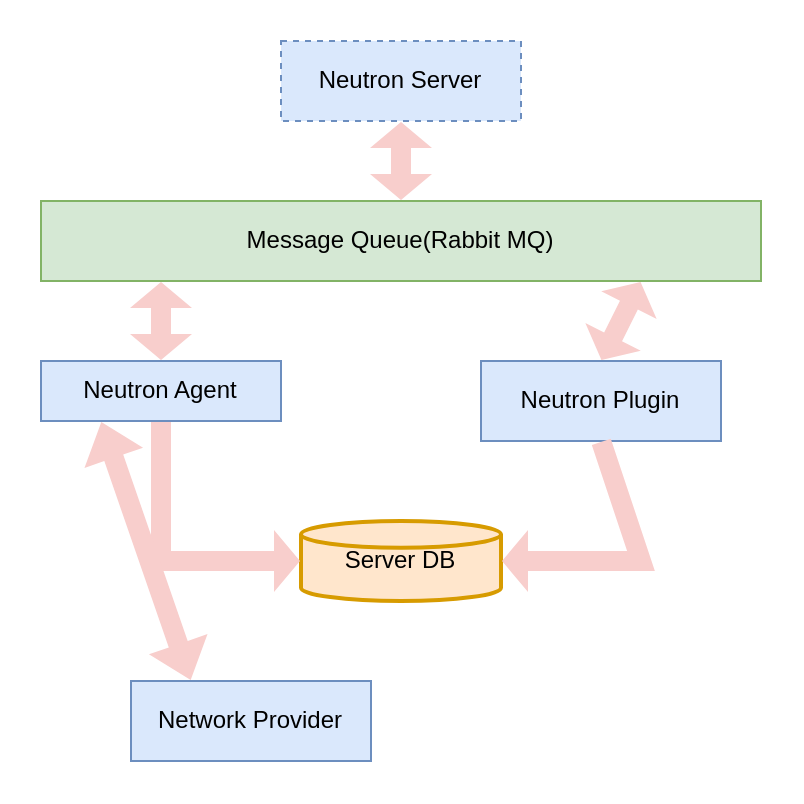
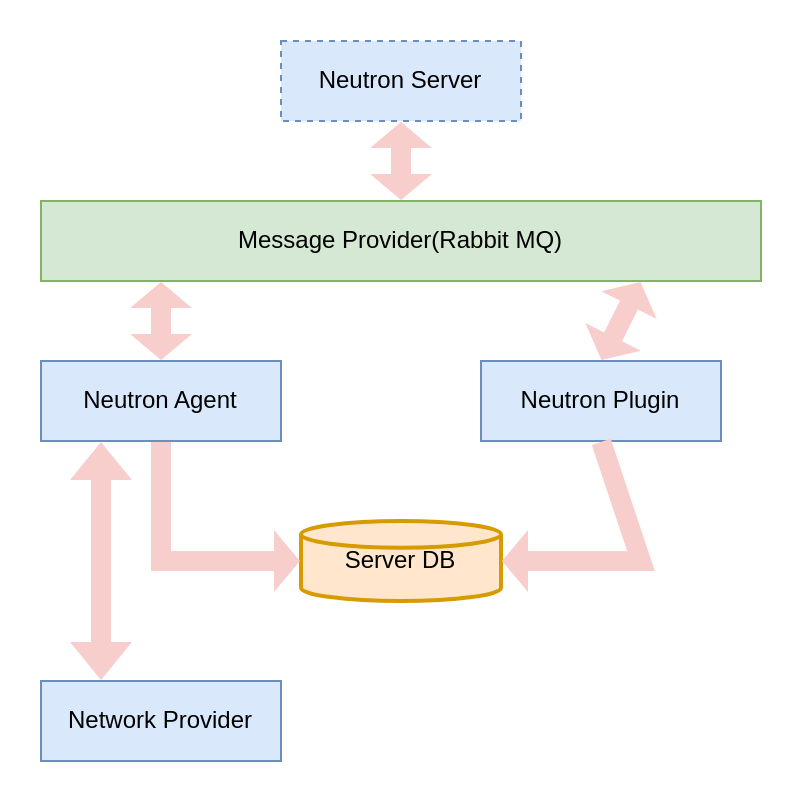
  <mxCell id="0" />
  <mxCell id="1" parent="0" />
  <mxCell id="2" value="Neutron Server" style="rounded=0;whiteSpace=wrap;html=1;fillColor=#dae8fc;strokeColor=#6c8ebf;dashed=1;" vertex="1" parent="1"><mxGeometry x="140" y="20" width="120" height="40" as="geometry" /></mxCell>
- <mxCell id="3" value="Message Queue(Rabbit MQ)" style="rounded=0;whiteSpace=wrap;html=1;fillColor=#d5e8d4;strokeColor=#82b366;" vertex="1" parent="1"><mxGeometry x="20" y="100" width="360" height="40" as="geometry" /></mxCell>
- <mxCell id="4" value="Neutron Agent" style="rounded=0;whiteSpace=wrap;html=1;fillColor=#dae8fc;strokeColor=#6c8ebf;" vertex="1" parent="1"><mxGeometry x="20" y="180" width="120" height="30" as="geometry" /></mxCell>
+ <mxCell id="3" value="Message Provider(Rabbit MQ)" style="rounded=0;whiteSpace=wrap;html=1;fillColor=#d5e8d4;strokeColor=#82b366;" vertex="1" parent="1"><mxGeometry x="20" y="100" width="360" height="40" as="geometry" /></mxCell>
+ <mxCell id="4" value="Neutron Agent" style="rounded=0;whiteSpace=wrap;html=1;fillColor=#dae8fc;strokeColor=#6c8ebf;" vertex="1" parent="1"><mxGeometry x="20" y="180" width="120" height="40" as="geometry" /></mxCell>
  <mxCell id="5" value="Neutron Plugin" style="rounded=0;whiteSpace=wrap;html=1;fillColor=#dae8fc;strokeColor=#6c8ebf;" vertex="1" parent="1"><mxGeometry x="240" y="180" width="120" height="40" as="geometry" /></mxCell>
  <mxCell id="6" value="Server DB" style="strokeWidth=2;html=1;shape=mxgraph.flowchart.database;whiteSpace=wrap;fillColor=#ffe6cc;strokeColor=#d79b00;" vertex="1" parent="1"><mxGeometry x="150" y="260" width="100" height="40" as="geometry" /></mxCell>
- <mxCell id="7" value="Network Provider" style="rounded=0;whiteSpace=wrap;html=1;fillColor=#dae8fc;strokeColor=#6c8ebf;" vertex="1" parent="1"><mxGeometry x="65" y="340" width="120" height="40" as="geometry" /></mxCell>
+ <mxCell id="7" value="Network Provider" style="rounded=0;whiteSpace=wrap;html=1;fillColor=#dae8fc;strokeColor=#6c8ebf;" vertex="1" parent="1"><mxGeometry x="20" y="340" width="120" height="40" as="geometry" /></mxCell>
  <mxCell id="8" value="" style="shape=flexArrow;endArrow=classic;startArrow=classic;html=1;rounded=0;entryX=0.5;entryY=1;entryDx=0;entryDy=0;exitX=0.5;exitY=0;exitDx=0;exitDy=0;fillColor=#f8cecc;strokeColor=none;endSize=4;startSize=4;targetPerimeterSpacing=0;sourcePerimeterSpacing=0;shadow=0;strokeWidth=1;" edge="1" parent="1" source="3" target="2"><mxGeometry width="100" height="100" relative="1" as="geometry"><mxPoint x="530" y="110" as="sourcePoint" /><mxPoint x="630" y="10" as="targetPoint" /></mxGeometry></mxCell>
  <mxCell id="9" value="" style="shape=flexArrow;endArrow=classic;startArrow=classic;html=1;rounded=0;exitX=0.5;exitY=0;exitDx=0;exitDy=0;fillColor=#f8cecc;strokeColor=none;endSize=4;startSize=4;targetPerimeterSpacing=0;sourcePerimeterSpacing=0;shadow=0;" edge="1" parent="1" source="4"><mxGeometry width="100" height="100" relative="1" as="geometry"><mxPoint x="210" y="110" as="sourcePoint" /><mxPoint x="80" y="140" as="targetPoint" /></mxGeometry></mxCell>
  <mxCell id="10" value="" style="shape=flexArrow;endArrow=classic;startArrow=classic;html=1;rounded=0;exitX=0.5;exitY=0;exitDx=0;exitDy=0;endSize=4;startSize=4;fillColor=#f8cecc;strokeColor=none;" edge="1" parent="1" source="5"><mxGeometry width="100" height="100" relative="1" as="geometry"><mxPoint x="190" y="270" as="sourcePoint" /><mxPoint x="320" y="140" as="targetPoint" /></mxGeometry></mxCell>
  <mxCell id="11" value="" style="shape=flexArrow;endArrow=classic;html=1;rounded=0;exitX=0.5;exitY=1;exitDx=0;exitDy=0;entryX=0;entryY=0.5;entryDx=0;entryDy=0;entryPerimeter=0;endSize=4;startSize=4;fillColor=#f8cecc;strokeColor=none;" edge="1" parent="1" source="4" target="6"><mxGeometry width="50" height="50" relative="1" as="geometry"><mxPoint x="220" y="240" as="sourcePoint" /><mxPoint x="270" y="190" as="targetPoint" /><Array as="points"><mxPoint x="80" y="280" /></Array></mxGeometry></mxCell>
  <mxCell id="12" value="" style="shape=flexArrow;endArrow=classic;html=1;rounded=0;exitX=0.5;exitY=1;exitDx=0;exitDy=0;entryX=1;entryY=0.5;entryDx=0;entryDy=0;entryPerimeter=0;endSize=4;startSize=4;fillColor=#f8cecc;strokeColor=none;" edge="1" parent="1" source="5" target="6"><mxGeometry width="50" height="50" relative="1" as="geometry"><mxPoint x="440" y="380" as="sourcePoint" /><mxPoint x="490" y="330" as="targetPoint" /><Array as="points"><mxPoint x="320" y="280" /></Array></mxGeometry></mxCell>
  <mxCell id="13" value="" style="endArrow=classic;startArrow=classic;html=1;rounded=0;entryX=0.25;entryY=1;entryDx=0;entryDy=0;exitX=0.25;exitY=0;exitDx=0;exitDy=0;fillColor=#f8cecc;strokeColor=none;shape=flexArrow;endSize=6;startSize=6;" edge="1" parent="1" source="7" target="4"><mxGeometry width="50" height="50" relative="1" as="geometry"><mxPoint x="220" y="240" as="sourcePoint" /><mxPoint x="270" y="190" as="targetPoint" /></mxGeometry></mxCell>
